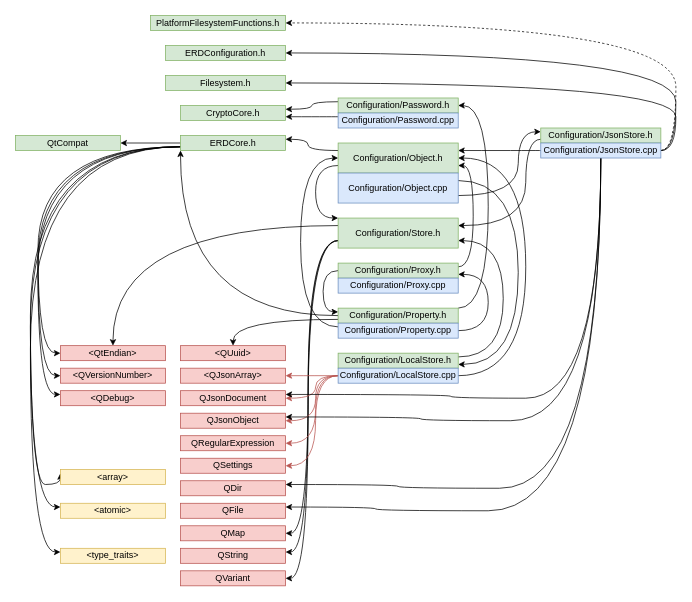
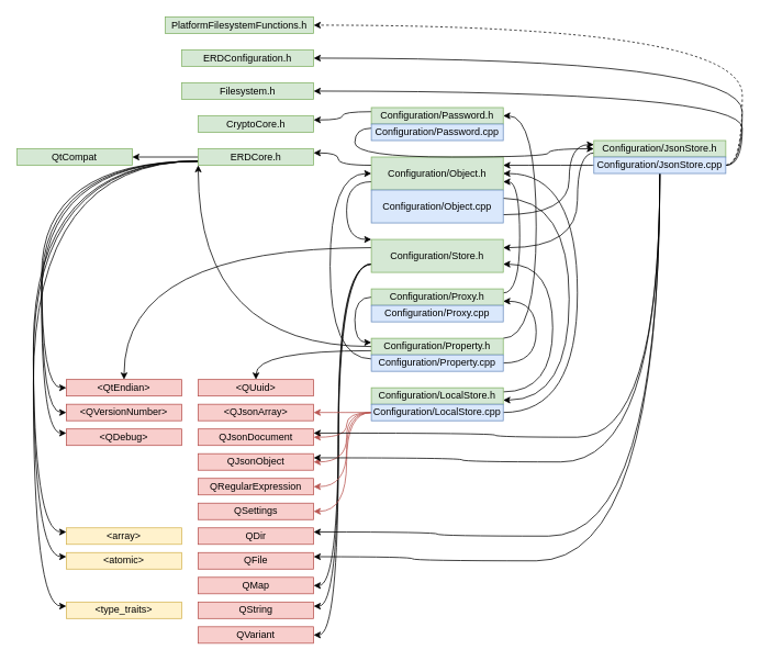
  <mxCell id="0" />
  <mxCell id="1" parent="0" />
  <mxCell id="2" style="edgeStyle=orthogonalEdgeStyle;rounded=0;orthogonalLoop=1;jettySize=auto;html=1;exitX=0;exitY=0.5;exitDx=0;exitDy=0;entryX=1;entryY=0.5;entryDx=0;entryDy=0;strokeColor=default;" edge="1" parent="1" source="9" target="69"><mxGeometry relative="1" as="geometry" /></mxCell>
  <mxCell id="3" style="edgeStyle=orthogonalEdgeStyle;curved=1;orthogonalLoop=1;jettySize=auto;html=1;exitX=0;exitY=0.75;exitDx=0;exitDy=0;entryX=0;entryY=0.5;entryDx=0;entryDy=0;strokeColor=default;" edge="1" parent="1" source="9" target="70"><mxGeometry relative="1" as="geometry"><Array as="points"><mxPoint x="50" y="195" /><mxPoint x="50" y="470" /></Array></mxGeometry></mxCell>
  <mxCell id="4" style="edgeStyle=orthogonalEdgeStyle;curved=1;orthogonalLoop=1;jettySize=auto;html=1;exitX=0;exitY=0.75;exitDx=0;exitDy=0;entryX=0;entryY=0.5;entryDx=0;entryDy=0;strokeColor=default;" edge="1" parent="1" source="9" target="71"><mxGeometry relative="1" as="geometry"><Array as="points"><mxPoint x="50" y="195" /><mxPoint x="50" y="500" /></Array></mxGeometry></mxCell>
  <mxCell id="5" style="edgeStyle=orthogonalEdgeStyle;curved=1;orthogonalLoop=1;jettySize=auto;html=1;exitX=0;exitY=0.75;exitDx=0;exitDy=0;entryX=0;entryY=0.25;entryDx=0;entryDy=0;strokeColor=default;" edge="1" parent="1" source="9" target="72"><mxGeometry relative="1" as="geometry"><Array as="points"><mxPoint x="50" y="195" /><mxPoint x="50" y="525" /></Array></mxGeometry></mxCell>
  <mxCell id="6" style="edgeStyle=orthogonalEdgeStyle;curved=1;orthogonalLoop=1;jettySize=auto;html=1;exitX=0;exitY=0.75;exitDx=0;exitDy=0;entryX=0;entryY=0.25;entryDx=0;entryDy=0;strokeColor=default;" edge="1" parent="1" source="9" target="73"><mxGeometry relative="1" as="geometry"><Array as="points"><mxPoint x="40" y="195" /><mxPoint x="40" y="645" /></Array></mxGeometry></mxCell>
  <mxCell id="7" style="edgeStyle=orthogonalEdgeStyle;curved=1;orthogonalLoop=1;jettySize=auto;html=1;exitX=0;exitY=0.75;exitDx=0;exitDy=0;entryX=0;entryY=0.25;entryDx=0;entryDy=0;strokeColor=default;" edge="1" parent="1" source="9" target="74"><mxGeometry relative="1" as="geometry"><Array as="points"><mxPoint x="40" y="195" /><mxPoint x="40" y="675" /></Array></mxGeometry></mxCell>
  <mxCell id="8" style="edgeStyle=orthogonalEdgeStyle;curved=1;orthogonalLoop=1;jettySize=auto;html=1;exitX=0;exitY=0.75;exitDx=0;exitDy=0;entryX=0;entryY=0.25;entryDx=0;entryDy=0;strokeColor=default;" edge="1" parent="1" source="9" target="75"><mxGeometry relative="1" as="geometry"><Array as="points"><mxPoint x="40" y="195" /><mxPoint x="40" y="735" /></Array></mxGeometry></mxCell>
  <mxCell id="9" value="ERDCore.h" style="rounded=0;whiteSpace=wrap;html=1;fillColor=#d5e8d4;strokeColor=#82b366;" vertex="1" parent="1"><mxGeometry x="240" y="180" width="140" height="20" as="geometry" /></mxCell>
  <mxCell id="10" style="edgeStyle=orthogonalEdgeStyle;curved=1;orthogonalLoop=1;jettySize=auto;html=1;exitX=0;exitY=0.25;exitDx=0;exitDy=0;strokeColor=default;" edge="1" parent="1" source="14" target="70"><mxGeometry relative="1" as="geometry" /></mxCell>
  <mxCell id="11" style="edgeStyle=orthogonalEdgeStyle;curved=1;orthogonalLoop=1;jettySize=auto;html=1;exitX=0;exitY=0.75;exitDx=0;exitDy=0;entryX=1;entryY=0.5;entryDx=0;entryDy=0;strokeColor=default;" edge="1" parent="1" source="14" target="66"><mxGeometry relative="1" as="geometry"><Array as="points"><mxPoint x="410" y="320" /><mxPoint x="410" y="710" /></Array></mxGeometry></mxCell>
  <mxCell id="12" style="edgeStyle=orthogonalEdgeStyle;curved=1;orthogonalLoop=1;jettySize=auto;html=1;exitX=0;exitY=0.75;exitDx=0;exitDy=0;entryX=1;entryY=0.25;entryDx=0;entryDy=0;strokeColor=default;" edge="1" parent="1" source="14" target="67"><mxGeometry relative="1" as="geometry"><Array as="points"><mxPoint x="410" y="320" /><mxPoint x="410" y="735" /></Array></mxGeometry></mxCell>
  <mxCell id="13" style="edgeStyle=orthogonalEdgeStyle;curved=1;orthogonalLoop=1;jettySize=auto;html=1;exitX=0;exitY=0.75;exitDx=0;exitDy=0;entryX=1;entryY=0.5;entryDx=0;entryDy=0;strokeColor=default;" edge="1" parent="1" source="14" target="68"><mxGeometry relative="1" as="geometry"><Array as="points"><mxPoint x="410" y="320" /><mxPoint x="410" y="770" /></Array></mxGeometry></mxCell>
  <mxCell id="14" value="Configuration/Store.h" style="rounded=0;whiteSpace=wrap;html=1;fillColor=#d5e8d4;strokeColor=#82b366;" vertex="1" parent="1"><mxGeometry x="450" y="290" width="160" height="40" as="geometry" /></mxCell>
  <mxCell id="15" style="edgeStyle=orthogonalEdgeStyle;orthogonalLoop=1;jettySize=auto;html=1;exitX=0;exitY=0.75;exitDx=0;exitDy=0;entryX=0;entryY=0;entryDx=0;entryDy=0;curved=1;" edge="1" parent="1" source="17" target="14"><mxGeometry relative="1" as="geometry"><Array as="points"><mxPoint x="420" y="220" /><mxPoint x="420" y="290" /></Array></mxGeometry></mxCell>
  <mxCell id="16" style="edgeStyle=orthogonalEdgeStyle;orthogonalLoop=1;jettySize=auto;html=1;exitX=0;exitY=0.25;exitDx=0;exitDy=0;entryX=1;entryY=0.25;entryDx=0;entryDy=0;curved=1;" edge="1" parent="1" source="17" target="9"><mxGeometry relative="1" as="geometry"><mxPoint x="470" y="190" as="targetPoint" /><Array as="points"><mxPoint x="410" y="200" /><mxPoint x="410" y="185" /></Array></mxGeometry></mxCell>
  <mxCell id="17" value="Configuration/Object.h" style="rounded=0;whiteSpace=wrap;html=1;fillColor=#d5e8d4;strokeColor=#82b366;" vertex="1" parent="1"><mxGeometry x="450" y="190" width="160" height="40" as="geometry" /></mxCell>
  <mxCell id="18" style="edgeStyle=orthogonalEdgeStyle;orthogonalLoop=1;jettySize=auto;html=1;exitX=1;exitY=0.25;exitDx=0;exitDy=0;entryX=1;entryY=0.75;entryDx=0;entryDy=0;curved=1;" edge="1" parent="1" source="20" target="22"><mxGeometry relative="1" as="geometry"><Array as="points"><mxPoint x="690" y="240" /><mxPoint x="690" y="485" /></Array></mxGeometry></mxCell>
  <mxCell id="19" style="edgeStyle=orthogonalEdgeStyle;orthogonalLoop=1;jettySize=auto;html=1;exitX=1;exitY=0.75;exitDx=0;exitDy=0;entryX=0;entryY=0.25;entryDx=0;entryDy=0;curved=1;" edge="1" parent="1" source="20" target="24"><mxGeometry relative="1" as="geometry"><Array as="points"><mxPoint x="690" y="260" /><mxPoint x="690" y="175" /></Array></mxGeometry></mxCell>
  <mxCell id="20" value="Configuration/Object.cpp" style="rounded=0;whiteSpace=wrap;html=1;fillColor=#dae8fc;strokeColor=#6c8ebf;" vertex="1" parent="1"><mxGeometry x="450" y="230" width="160" height="40" as="geometry" /></mxCell>
  <mxCell id="21" style="edgeStyle=orthogonalEdgeStyle;orthogonalLoop=1;jettySize=auto;html=1;exitX=1;exitY=0.25;exitDx=0;exitDy=0;entryX=1;entryY=0.75;entryDx=0;entryDy=0;curved=1;" edge="1" parent="1" source="22" target="14"><mxGeometry relative="1" as="geometry"><Array as="points"><mxPoint x="670" y="475" /><mxPoint x="670" y="320" /></Array></mxGeometry></mxCell>
  <mxCell id="22" value="Configuration/LocalStore.h" style="rounded=0;whiteSpace=wrap;html=1;fillColor=#d5e8d4;strokeColor=#82b366;" vertex="1" parent="1"><mxGeometry x="450" y="470" width="160" height="20" as="geometry" /></mxCell>
  <mxCell id="23" style="edgeStyle=orthogonalEdgeStyle;orthogonalLoop=1;jettySize=auto;html=1;exitX=0;exitY=0.75;exitDx=0;exitDy=0;entryX=1;entryY=0.25;entryDx=0;entryDy=0;curved=1;" edge="1" parent="1" source="24" target="14"><mxGeometry relative="1" as="geometry"><Array as="points"><mxPoint x="700" y="185" /><mxPoint x="700" y="300" /></Array></mxGeometry></mxCell>
  <mxCell id="24" value="Configuration/JsonStore.h" style="rounded=0;whiteSpace=wrap;html=1;fillColor=#d5e8d4;strokeColor=#82b366;" vertex="1" parent="1"><mxGeometry x="720" y="170" width="160" height="20" as="geometry" /></mxCell>
  <mxCell id="25" style="edgeStyle=orthogonalEdgeStyle;orthogonalLoop=1;jettySize=auto;html=1;exitX=0;exitY=0.75;exitDx=0;exitDy=0;entryX=0.5;entryY=0;entryDx=0;entryDy=0;curved=1;" edge="1" parent="1" source="28" target="32"><mxGeometry relative="1" as="geometry" /></mxCell>
  <mxCell id="26" style="edgeStyle=orthogonalEdgeStyle;orthogonalLoop=1;jettySize=auto;html=1;exitX=0;exitY=0.5;exitDx=0;exitDy=0;entryX=0;entryY=1;entryDx=0;entryDy=0;curved=1;" edge="1" parent="1" source="28" target="9"><mxGeometry relative="1" as="geometry"><Array as="points"><mxPoint x="240" y="420" /></Array></mxGeometry></mxCell>
  <mxCell id="27" style="edgeStyle=orthogonalEdgeStyle;orthogonalLoop=1;jettySize=auto;html=1;exitX=1;exitY=0;exitDx=0;exitDy=0;entryX=1;entryY=0.5;entryDx=0;entryDy=0;curved=1;" edge="1" parent="1" source="28" target="34"><mxGeometry relative="1" as="geometry"><Array as="points"><mxPoint x="650" y="410" /><mxPoint x="650" y="140" /></Array></mxGeometry></mxCell>
  <mxCell id="28" value="Configuration/Property.h" style="rounded=0;whiteSpace=wrap;html=1;fillColor=#d5e8d4;strokeColor=#82b366;" vertex="1" parent="1"><mxGeometry x="450" y="410" width="160" height="20" as="geometry" /></mxCell>
  <mxCell id="29" style="edgeStyle=orthogonalEdgeStyle;orthogonalLoop=1;jettySize=auto;html=1;exitX=0;exitY=0.25;exitDx=0;exitDy=0;entryX=0;entryY=0.5;entryDx=0;entryDy=0;curved=1;" edge="1" parent="1" source="31" target="17"><mxGeometry relative="1" as="geometry"><Array as="points"><mxPoint x="400" y="435" /><mxPoint x="400" y="210" /></Array></mxGeometry></mxCell>
  <mxCell id="30" style="edgeStyle=orthogonalEdgeStyle;orthogonalLoop=1;jettySize=auto;html=1;exitX=1;exitY=0.5;exitDx=0;exitDy=0;entryX=1;entryY=0.75;entryDx=0;entryDy=0;curved=1;" edge="1" parent="1" source="31" target="37"><mxGeometry relative="1" as="geometry"><Array as="points"><mxPoint x="650" y="440" /><mxPoint x="650" y="365" /></Array></mxGeometry></mxCell>
  <mxCell id="31" value="Configuration/Property.cpp" style="rounded=0;whiteSpace=wrap;html=1;fillColor=#dae8fc;strokeColor=#6c8ebf;" vertex="1" parent="1"><mxGeometry x="450" y="430" width="160" height="20" as="geometry" /></mxCell>
  <mxCell id="32" value="&amp;lt;QUuid&amp;gt;" style="rounded=0;whiteSpace=wrap;html=1;fillColor=#f8cecc;strokeColor=#b85450;" vertex="1" parent="1"><mxGeometry x="240" y="460" width="140" height="20" as="geometry" /></mxCell>
  <mxCell id="33" style="edgeStyle=orthogonalEdgeStyle;orthogonalLoop=1;jettySize=auto;html=1;exitX=0;exitY=0.25;exitDx=0;exitDy=0;entryX=1;entryY=0.25;entryDx=0;entryDy=0;curved=1;" edge="1" parent="1" source="34" target="38"><mxGeometry relative="1" as="geometry" /></mxCell>
  <mxCell id="34" value="Configuration/Password.h" style="rounded=0;whiteSpace=wrap;html=1;fillColor=#d5e8d4;strokeColor=#82b366;" vertex="1" parent="1"><mxGeometry x="450" y="130" width="160" height="20" as="geometry" /></mxCell>
  <mxCell id="35" style="edgeStyle=orthogonalEdgeStyle;orthogonalLoop=1;jettySize=auto;html=1;exitX=1;exitY=0.25;exitDx=0;exitDy=0;entryX=1;entryY=0.75;entryDx=0;entryDy=0;strokeColor=default;curved=1;" edge="1" parent="1" source="37" target="17"><mxGeometry relative="1" as="geometry"><Array as="points"><mxPoint x="630" y="355" /><mxPoint x="630" y="220" /></Array></mxGeometry></mxCell>
  <mxCell id="36" style="edgeStyle=orthogonalEdgeStyle;curved=1;orthogonalLoop=1;jettySize=auto;html=1;exitX=0;exitY=0.5;exitDx=0;exitDy=0;entryX=0;entryY=0.25;entryDx=0;entryDy=0;strokeColor=default;" edge="1" parent="1" source="37" target="28"><mxGeometry relative="1" as="geometry"><Array as="points"><mxPoint x="430" y="360" /><mxPoint x="430" y="415" /></Array></mxGeometry></mxCell>
  <mxCell id="37" value="Configuration/Proxy.h" style="rounded=0;whiteSpace=wrap;html=1;fillColor=#d5e8d4;strokeColor=#82b366;" vertex="1" parent="1"><mxGeometry x="450" y="350" width="160" height="20" as="geometry" /></mxCell>
  <mxCell id="38" value="CryptoCore.h" style="rounded=0;whiteSpace=wrap;html=1;fillColor=#d5e8d4;strokeColor=#82b366;" vertex="1" parent="1"><mxGeometry x="240" y="140" width="140" height="20" as="geometry" /></mxCell>
- <mxCell id="39" style="edgeStyle=orthogonalEdgeStyle;orthogonalLoop=1;jettySize=auto;html=1;exitX=0;exitY=0.25;exitDx=0;exitDy=0;entryX=1;entryY=0.75;entryDx=0;entryDy=0;curved=1;" edge="1" parent="1" source="40" target="38"><mxGeometry relative="1" as="geometry" /></mxCell>
+ <mxCell id="39" style="edgeStyle=orthogonalEdgeStyle;orthogonalLoop=1;jettySize=auto;html=1;exitX=0;exitY=0.25;exitDx=0;exitDy=0;curved=1;" edge="1" parent="1" source="40" target="24"><mxGeometry relative="1" as="geometry" /></mxCell>
  <mxCell id="40" value="Configuration/Password.cpp" style="rounded=0;whiteSpace=wrap;html=1;fillColor=#dae8fc;strokeColor=#6c8ebf;" vertex="1" parent="1"><mxGeometry x="450" y="150" width="160" height="20" as="geometry" /></mxCell>
  <mxCell id="41" style="edgeStyle=orthogonalEdgeStyle;orthogonalLoop=1;jettySize=auto;html=1;exitX=0;exitY=0.5;exitDx=0;exitDy=0;entryX=1;entryY=0.5;entryDx=0;entryDy=0;fillColor=#f8cecc;strokeColor=#b85450;curved=1;" edge="1" parent="1" source="47" target="48"><mxGeometry relative="1" as="geometry"><Array as="points"><mxPoint x="460" y="500" /><mxPoint x="460" y="500" /></Array></mxGeometry></mxCell>
  <mxCell id="42" style="edgeStyle=orthogonalEdgeStyle;orthogonalLoop=1;jettySize=auto;html=1;exitX=0;exitY=0.5;exitDx=0;exitDy=0;entryX=1;entryY=0.5;entryDx=0;entryDy=0;fillColor=#f8cecc;strokeColor=#b85450;curved=1;" edge="1" parent="1" source="47" target="49"><mxGeometry relative="1" as="geometry"><Array as="points"><mxPoint x="420" y="500" /><mxPoint x="420" y="530" /></Array></mxGeometry></mxCell>
  <mxCell id="43" style="edgeStyle=orthogonalEdgeStyle;orthogonalLoop=1;jettySize=auto;html=1;exitX=0;exitY=0.5;exitDx=0;exitDy=0;entryX=1;entryY=0.5;entryDx=0;entryDy=0;fillColor=#f8cecc;strokeColor=#b85450;curved=1;" edge="1" parent="1" source="47" target="50"><mxGeometry relative="1" as="geometry"><Array as="points"><mxPoint x="420" y="500" /><mxPoint x="420" y="560" /></Array></mxGeometry></mxCell>
  <mxCell id="44" style="edgeStyle=orthogonalEdgeStyle;orthogonalLoop=1;jettySize=auto;html=1;exitX=0;exitY=0.5;exitDx=0;exitDy=0;entryX=1;entryY=0.5;entryDx=0;entryDy=0;fillColor=#f8cecc;strokeColor=#b85450;curved=1;" edge="1" parent="1" source="47" target="51"><mxGeometry relative="1" as="geometry"><Array as="points"><mxPoint x="420" y="500" /><mxPoint x="420" y="590" /></Array></mxGeometry></mxCell>
  <mxCell id="45" style="edgeStyle=orthogonalEdgeStyle;orthogonalLoop=1;jettySize=auto;html=1;exitX=0;exitY=0.5;exitDx=0;exitDy=0;entryX=1;entryY=0.5;entryDx=0;entryDy=0;fillColor=#f8cecc;strokeColor=#b85450;curved=1;" edge="1" parent="1" source="47" target="52"><mxGeometry relative="1" as="geometry"><Array as="points"><mxPoint x="420" y="500" /><mxPoint x="420" y="620" /></Array></mxGeometry></mxCell>
  <mxCell id="46" style="edgeStyle=orthogonalEdgeStyle;curved=1;orthogonalLoop=1;jettySize=auto;html=1;exitX=1;exitY=0.5;exitDx=0;exitDy=0;entryX=1;entryY=0.5;entryDx=0;entryDy=0;strokeColor=default;" edge="1" parent="1" source="47" target="17"><mxGeometry relative="1" as="geometry"><Array as="points"><mxPoint x="700" y="500" /><mxPoint x="700" y="210" /></Array></mxGeometry></mxCell>
  <mxCell id="47" value="Configuration/LocalStore.cpp" style="rounded=0;whiteSpace=wrap;html=1;fillColor=#dae8fc;strokeColor=#6c8ebf;" vertex="1" parent="1"><mxGeometry x="450" y="490" width="160" height="20" as="geometry" /></mxCell>
  <mxCell id="48" value="&amp;lt;QJsonArray&amp;gt;" style="rounded=0;whiteSpace=wrap;html=1;fillColor=#f8cecc;strokeColor=#b85450;" vertex="1" parent="1"><mxGeometry x="240" y="490" width="140" height="20" as="geometry" /></mxCell>
  <mxCell id="49" value="QJsonDocument" style="rounded=0;whiteSpace=wrap;html=1;fillColor=#f8cecc;strokeColor=#b85450;" vertex="1" parent="1"><mxGeometry x="240" y="520" width="140" height="20" as="geometry" /></mxCell>
  <mxCell id="50" value="QJsonObject" style="rounded=0;whiteSpace=wrap;html=1;fillColor=#f8cecc;strokeColor=#b85450;" vertex="1" parent="1"><mxGeometry x="240" y="550" width="140" height="20" as="geometry" /></mxCell>
  <mxCell id="51" value="QRegularExpression" style="rounded=0;whiteSpace=wrap;html=1;fillColor=#f8cecc;strokeColor=#b85450;" vertex="1" parent="1"><mxGeometry x="240" y="580" width="140" height="20" as="geometry" /></mxCell>
  <mxCell id="52" value="QSettings" style="rounded=0;whiteSpace=wrap;html=1;fillColor=#f8cecc;strokeColor=#b85450;" vertex="1" parent="1"><mxGeometry x="240" y="610" width="140" height="20" as="geometry" /></mxCell>
  <mxCell id="53" style="edgeStyle=orthogonalEdgeStyle;orthogonalLoop=1;jettySize=auto;html=1;curved=1;entryX=1;entryY=0.25;entryDx=0;entryDy=0;startArrow=none;" edge="1" parent="1" source="77" target="17"><mxGeometry relative="1" as="geometry"><mxPoint x="880" y="200" as="sourcePoint" /><mxPoint x="590" y="290" as="targetPoint" /><Array as="points"><mxPoint x="780" y="200" /></Array></mxGeometry></mxCell>
  <mxCell id="54" style="edgeStyle=orthogonalEdgeStyle;orthogonalLoop=1;jettySize=auto;html=1;exitX=0.5;exitY=1;exitDx=0;exitDy=0;entryX=1;entryY=0.25;entryDx=0;entryDy=0;curved=1;" edge="1" parent="1" source="77" target="49"><mxGeometry relative="1" as="geometry"><Array as="points"><mxPoint x="800" y="530" /><mxPoint x="600" y="530" /><mxPoint x="600" y="525" /></Array></mxGeometry></mxCell>
  <mxCell id="55" style="edgeStyle=orthogonalEdgeStyle;orthogonalLoop=1;jettySize=auto;html=1;exitX=0.5;exitY=1;exitDx=0;exitDy=0;entryX=1;entryY=0.25;entryDx=0;entryDy=0;curved=1;strokeColor=default;" edge="1" parent="1" source="77" target="50"><mxGeometry relative="1" as="geometry"><Array as="points"><mxPoint x="800" y="560" /><mxPoint x="560" y="560" /><mxPoint x="560" y="555" /></Array></mxGeometry></mxCell>
  <mxCell id="56" style="edgeStyle=orthogonalEdgeStyle;orthogonalLoop=1;jettySize=auto;html=1;exitX=0.5;exitY=1;exitDx=0;exitDy=0;entryX=1;entryY=0.25;entryDx=0;entryDy=0;curved=1;" edge="1" parent="1" source="77" target="61"><mxGeometry relative="1" as="geometry"><Array as="points"><mxPoint x="800" y="650" /><mxPoint x="530" y="650" /><mxPoint x="530" y="645" /></Array></mxGeometry></mxCell>
  <mxCell id="57" style="edgeStyle=orthogonalEdgeStyle;orthogonalLoop=1;jettySize=auto;html=1;exitX=0.5;exitY=1;exitDx=0;exitDy=0;entryX=1;entryY=0.25;entryDx=0;entryDy=0;curved=1;" edge="1" parent="1" source="77" target="62"><mxGeometry relative="1" as="geometry"><Array as="points"><mxPoint x="800" y="680" /><mxPoint x="500" y="680" /><mxPoint x="500" y="675" /></Array></mxGeometry></mxCell>
  <mxCell id="58" style="edgeStyle=orthogonalEdgeStyle;orthogonalLoop=1;jettySize=auto;html=1;exitX=1;exitY=0.5;exitDx=0;exitDy=0;entryX=1;entryY=0.5;entryDx=0;entryDy=0;curved=1;" edge="1" parent="1" source="77" target="63"><mxGeometry relative="1" as="geometry"><Array as="points"><mxPoint x="900" y="200" /><mxPoint x="900" y="110" /></Array></mxGeometry></mxCell>
  <mxCell id="59" style="edgeStyle=orthogonalEdgeStyle;orthogonalLoop=1;jettySize=auto;html=1;exitX=1;exitY=0.5;exitDx=0;exitDy=0;entryX=1;entryY=0.5;entryDx=0;entryDy=0;curved=1;" edge="1" parent="1" source="77" target="64"><mxGeometry relative="1" as="geometry" /></mxCell>
  <mxCell id="60" style="edgeStyle=orthogonalEdgeStyle;orthogonalLoop=1;jettySize=auto;html=1;exitX=1;exitY=0.5;exitDx=0;exitDy=0;entryX=1;entryY=0.5;entryDx=0;entryDy=0;curved=1;dashed=1;" edge="1" parent="1" source="77" target="65"><mxGeometry relative="1" as="geometry"><Array as="points"><mxPoint x="900" y="200" /><mxPoint x="900" y="30" /></Array></mxGeometry></mxCell>
  <mxCell id="61" value="QDir" style="rounded=0;whiteSpace=wrap;html=1;fillColor=#f8cecc;strokeColor=#b85450;" vertex="1" parent="1"><mxGeometry x="240" y="640" width="140" height="20" as="geometry" /></mxCell>
  <mxCell id="62" value="QFile" style="rounded=0;whiteSpace=wrap;html=1;fillColor=#f8cecc;strokeColor=#b85450;" vertex="1" parent="1"><mxGeometry x="240" y="670" width="140" height="20" as="geometry" /></mxCell>
  <mxCell id="63" value="Filesystem.h" style="rounded=0;whiteSpace=wrap;html=1;fillColor=#d5e8d4;strokeColor=#82b366;" vertex="1" parent="1"><mxGeometry x="220" y="100" width="160" height="20" as="geometry" /></mxCell>
  <mxCell id="64" value="ERDConfiguration.h" style="rounded=0;whiteSpace=wrap;html=1;fillColor=#d5e8d4;strokeColor=#82b366;" vertex="1" parent="1"><mxGeometry x="220" y="60" width="160" height="20" as="geometry" /></mxCell>
  <mxCell id="65" value="PlatformFilesystemFunctions.h" style="rounded=0;whiteSpace=wrap;html=1;fillColor=#d5e8d4;strokeColor=#82b366;" vertex="1" parent="1"><mxGeometry x="200" y="20" width="180" height="20" as="geometry" /></mxCell>
  <mxCell id="66" value="QMap" style="rounded=0;whiteSpace=wrap;html=1;fillColor=#f8cecc;strokeColor=#b85450;" vertex="1" parent="1"><mxGeometry x="240" y="700" width="140" height="20" as="geometry" /></mxCell>
  <mxCell id="67" value="QString" style="rounded=0;whiteSpace=wrap;html=1;fillColor=#f8cecc;strokeColor=#b85450;" vertex="1" parent="1"><mxGeometry x="240" y="730" width="140" height="20" as="geometry" /></mxCell>
  <mxCell id="68" value="QVariant" style="rounded=0;whiteSpace=wrap;html=1;fillColor=#f8cecc;strokeColor=#b85450;" vertex="1" parent="1"><mxGeometry x="240" y="760" width="140" height="20" as="geometry" /></mxCell>
  <mxCell id="69" value="QtCompat" style="rounded=0;whiteSpace=wrap;html=1;fillColor=#d5e8d4;strokeColor=#82b366;" vertex="1" parent="1"><mxGeometry x="20" y="180" width="140" height="20" as="geometry" /></mxCell>
  <mxCell id="70" value="&amp;lt;QtEndian&amp;gt;" style="rounded=0;whiteSpace=wrap;html=1;fillColor=#f8cecc;strokeColor=#b85450;" vertex="1" parent="1"><mxGeometry x="80" y="460" width="140" height="20" as="geometry" /></mxCell>
  <mxCell id="71" value="&amp;lt;QVersionNumber&amp;gt;" style="rounded=0;whiteSpace=wrap;html=1;fillColor=#f8cecc;strokeColor=#b85450;" vertex="1" parent="1"><mxGeometry x="80" y="490" width="140" height="20" as="geometry" /></mxCell>
  <mxCell id="72" value="&amp;lt;QDebug&amp;gt;" style="rounded=0;whiteSpace=wrap;html=1;fillColor=#f8cecc;strokeColor=#b85450;" vertex="1" parent="1"><mxGeometry x="80" y="520" width="140" height="20" as="geometry" /></mxCell>
- <mxCell id="73" value="&amp;lt;array&amp;gt;" style="rounded=0;whiteSpace=wrap;html=1;fillColor=#fff2cc;strokeColor=#d6b656;" vertex="1" parent="1"><mxGeometry x="80" y="625" width="140" height="20" as="geometry" /></mxCell>
+ <mxCell id="73" value="&amp;lt;array&amp;gt;" style="rounded=0;whiteSpace=wrap;html=1;fillColor=#fff2cc;strokeColor=#d6b656;" vertex="1" parent="1"><mxGeometry x="80" y="640" width="140" height="20" as="geometry" /></mxCell>
  <mxCell id="74" value="&amp;lt;atomic&amp;gt;" style="rounded=0;whiteSpace=wrap;html=1;fillColor=#fff2cc;strokeColor=#d6b656;" vertex="1" parent="1"><mxGeometry x="80" y="670" width="140" height="20" as="geometry" /></mxCell>
  <mxCell id="75" value="&amp;lt;type_traits&amp;gt;" style="rounded=0;whiteSpace=wrap;html=1;fillColor=#fff2cc;strokeColor=#d6b656;" vertex="1" parent="1"><mxGeometry x="80" y="730" width="140" height="20" as="geometry" /></mxCell>
  <mxCell id="76" value="Configuration/Proxy.cpp" style="rounded=0;whiteSpace=wrap;html=1;fillColor=#dae8fc;strokeColor=#6c8ebf;" vertex="1" parent="1"><mxGeometry x="450" y="370" width="160" height="20" as="geometry" /></mxCell>
  <mxCell id="77" value="Configuration/JsonStore.cpp" style="rounded=0;whiteSpace=wrap;html=1;fillColor=#dae8fc;strokeColor=#6c8ebf;" vertex="1" parent="1"><mxGeometry x="720" y="190" width="160" height="20" as="geometry" /></mxCell>
